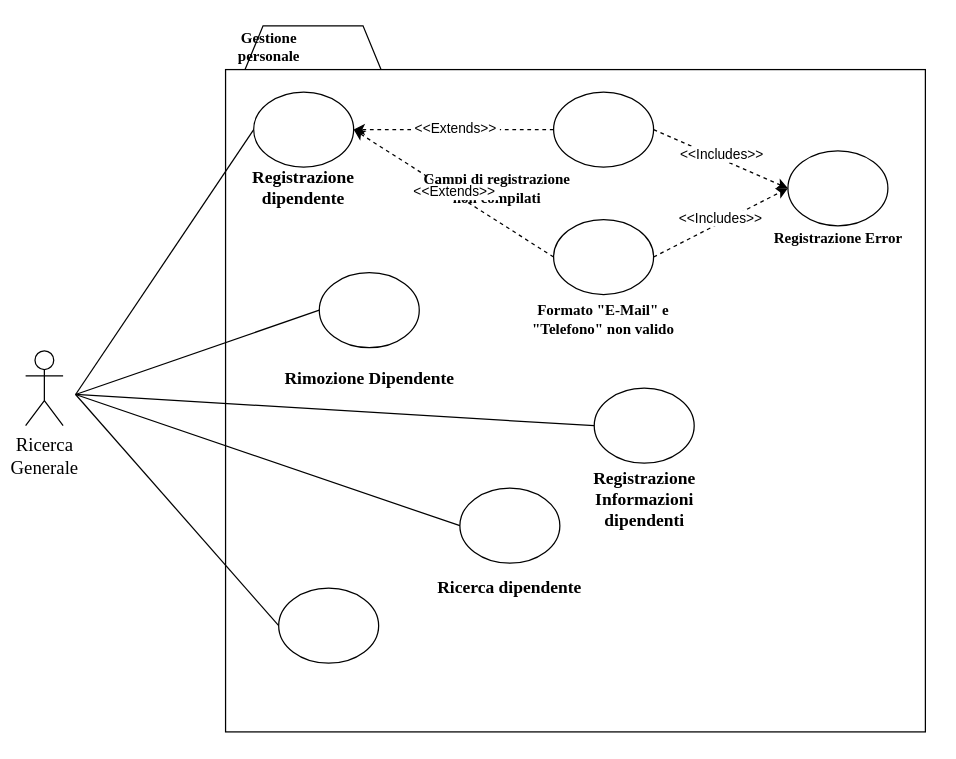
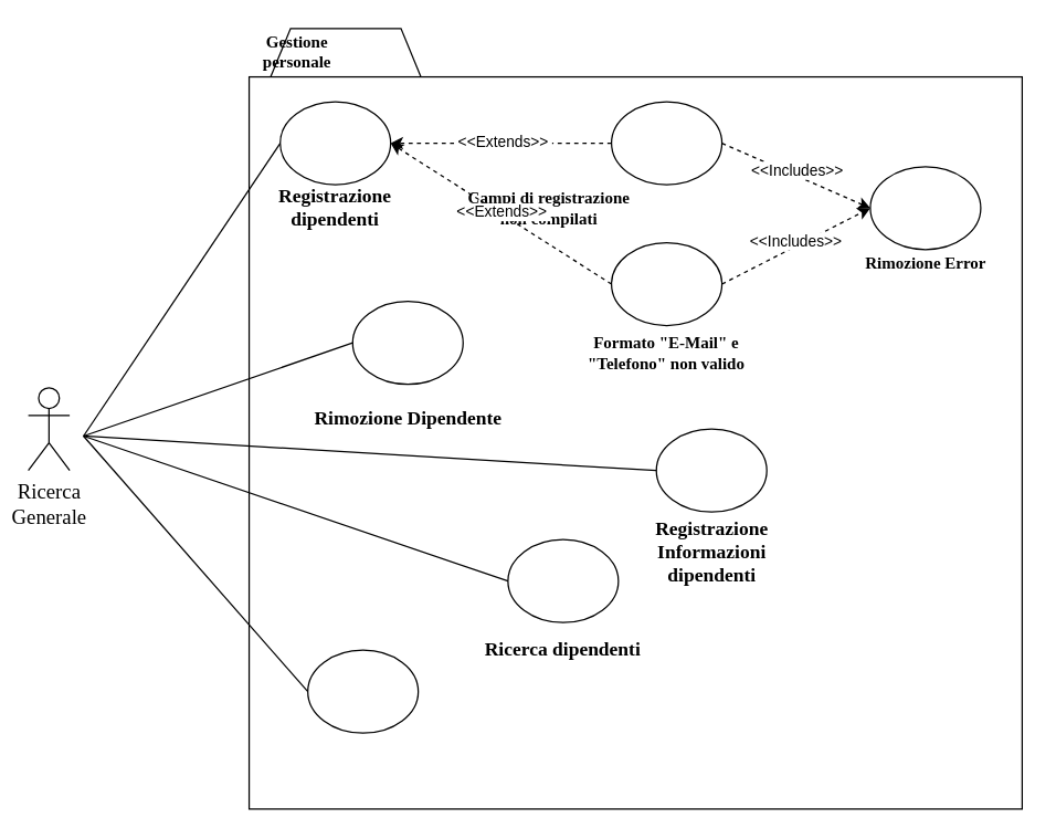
  <mxCell id="0" />
  <mxCell id="1" parent="0" />
  <mxCell id="2" value="" style="shape=hexagon;perimeter=hexagonPerimeter2;whiteSpace=wrap;html=1;fixedSize=1;" parent="1" vertex="1"><mxGeometry x="190" y="20" width="120" height="97" as="geometry" /></mxCell>
  <mxCell id="3" value="" style="rounded=0;whiteSpace=wrap;html=1;" parent="1" vertex="1"><mxGeometry x="180" y="55" width="560" height="530" as="geometry" /></mxCell>
- <mxCell id="4" value="&lt;div&gt;&lt;font face=&quot;Times New Roman&quot;&gt;&lt;span style=&quot;font-size: 14px&quot;&gt;&lt;b&gt;Ricerca dipendente&lt;/b&gt;&lt;/span&gt;&lt;/font&gt;&lt;/div&gt;" style="text;html=1;strokeColor=none;fillColor=none;align=center;verticalAlign=middle;whiteSpace=wrap;rounded=0;" parent="1" vertex="1"><mxGeometry x="335" y="460" width="145" height="20" as="geometry" /></mxCell>
+ <mxCell id="4" value="&lt;div&gt;&lt;font face=&quot;Times New Roman&quot;&gt;&lt;span style=&quot;font-size: 14px&quot;&gt;&lt;b&gt;Ricerca dipendenti&lt;/b&gt;&lt;/span&gt;&lt;/font&gt;&lt;/div&gt;" style="text;html=1;strokeColor=none;fillColor=none;align=center;verticalAlign=middle;whiteSpace=wrap;rounded=0;" parent="1" vertex="1"><mxGeometry x="335" y="460" width="145" height="20" as="geometry" /></mxCell>
  <mxCell id="5" value="&lt;div align=&quot;center&quot;&gt;&lt;font face=&quot;Times New Roman&quot;&gt;&lt;b&gt;Gestione&lt;/b&gt;&lt;/font&gt;&lt;/div&gt;&lt;div align=&quot;center&quot;&gt;&lt;font face=&quot;Times New Roman&quot;&gt;&lt;b&gt;personale&lt;/b&gt;&lt;/font&gt;&lt;/div&gt;" style="text;html=1;strokeColor=none;fillColor=none;align=center;verticalAlign=middle;whiteSpace=wrap;rounded=0;" parent="1" vertex="1"><mxGeometry x="195" y="27" width="40" height="20" as="geometry" /></mxCell>
  <mxCell id="6" value="&lt;div&gt;&lt;br&gt;&lt;/div&gt;&lt;div&gt;&lt;br&gt;&lt;/div&gt;&lt;div&gt;&lt;br&gt;&lt;/div&gt;&lt;div&gt;&lt;br&gt;&lt;/div&gt;&lt;div&gt;&lt;br&gt;&lt;/div&gt;&lt;div&gt;&lt;br&gt;&lt;/div&gt;" style="ellipse;whiteSpace=wrap;html=1;" parent="1" vertex="1"><mxGeometry x="475" y="310" width="80" height="60" as="geometry" /></mxCell>
  <mxCell id="7" value="&lt;div&gt;&lt;br&gt;&lt;/div&gt;&lt;div&gt;&lt;br&gt;&lt;/div&gt;&lt;div&gt;&lt;br&gt;&lt;/div&gt;&lt;div&gt;&lt;br&gt;&lt;/div&gt;&lt;div&gt;&lt;br&gt;&lt;/div&gt;&lt;div&gt;&lt;br&gt;&lt;/div&gt;" style="ellipse;whiteSpace=wrap;html=1;" parent="1" vertex="1"><mxGeometry x="222.5" y="470" width="80" height="60" as="geometry" /></mxCell>
  <mxCell id="8" value="&lt;div&gt;&lt;br&gt;&lt;/div&gt;&lt;div&gt;&lt;br&gt;&lt;/div&gt;&lt;div&gt;&lt;br&gt;&lt;/div&gt;&lt;div&gt;&lt;br&gt;&lt;/div&gt;&lt;div&gt;&lt;br&gt;&lt;/div&gt;&lt;div&gt;&lt;br&gt;&lt;/div&gt;" style="ellipse;whiteSpace=wrap;html=1;" parent="1" vertex="1"><mxGeometry x="367.5" y="390" width="80" height="60" as="geometry" /></mxCell>
  <mxCell id="9" value="" style="endArrow=none;html=1;entryX=0;entryY=0.5;entryDx=0;entryDy=0;exitX=1;exitY=0.333;exitDx=0;exitDy=0;exitPerimeter=0;" parent="1" target="20" edge="1"><mxGeometry width="50" height="50" relative="1" as="geometry"><mxPoint x="60" y="315" as="sourcePoint" /><mxPoint x="270" y="100" as="targetPoint" /></mxGeometry></mxCell>
  <mxCell id="10" value="" style="endArrow=none;html=1;entryX=0;entryY=0.5;entryDx=0;entryDy=0;exitX=1;exitY=0.333;exitDx=0;exitDy=0;exitPerimeter=0;" parent="1" target="6" edge="1"><mxGeometry width="50" height="50" relative="1" as="geometry"><mxPoint x="60" y="315" as="sourcePoint" /><mxPoint x="310" y="300" as="targetPoint" /></mxGeometry></mxCell>
  <mxCell id="11" value="&lt;font face=&quot;Times New Roman&quot;&gt;&lt;span style=&quot;font-size: 14px&quot;&gt;&lt;b&gt;Rimozione Dipendente&lt;/b&gt;&lt;/span&gt;&lt;/font&gt;" style="text;html=1;strokeColor=none;fillColor=none;align=center;verticalAlign=middle;whiteSpace=wrap;rounded=0;" parent="1" vertex="1"><mxGeometry x="222.5" y="292.5" width="145" height="20" as="geometry" /></mxCell>
- <mxCell id="12" value="&lt;font face=&quot;Times New Roman&quot;&gt;&lt;span style=&quot;font-size: 14px&quot;&gt;&lt;b&gt;Registrazione&lt;br&gt;dipendente&lt;br&gt;&lt;/b&gt;&lt;/span&gt;&lt;/font&gt;" style="text;html=1;strokeColor=none;fillColor=none;align=center;verticalAlign=middle;whiteSpace=wrap;rounded=0;" parent="1" vertex="1"><mxGeometry x="170" y="140" width="145" height="20" as="geometry" /></mxCell>
+ <mxCell id="12" value="&lt;font face=&quot;Times New Roman&quot;&gt;&lt;span style=&quot;font-size: 14px&quot;&gt;&lt;b&gt;Registrazione&lt;br&gt;dipendenti&lt;br&gt;&lt;/b&gt;&lt;/span&gt;&lt;/font&gt;" style="text;html=1;strokeColor=none;fillColor=none;align=center;verticalAlign=middle;whiteSpace=wrap;rounded=0;" parent="1" vertex="1"><mxGeometry x="170" y="140" width="145" height="20" as="geometry" /></mxCell>
  <mxCell id="13" value="&lt;font face=&quot;Times New Roman&quot;&gt;&lt;span style=&quot;font-size: 14px&quot;&gt;&lt;b&gt;Registrazione Informazioni dipendenti&lt;/b&gt;&lt;/span&gt;&lt;/font&gt;" style="text;html=1;strokeColor=none;fillColor=none;align=center;verticalAlign=middle;whiteSpace=wrap;rounded=0;" parent="1" vertex="1"><mxGeometry x="442.5" y="390" width="145" height="20" as="geometry" /></mxCell>
  <mxCell id="14" value="&lt;div&gt;&lt;br&gt;&lt;/div&gt;&lt;div&gt;&lt;br&gt;&lt;/div&gt;&lt;div&gt;&lt;br&gt;&lt;/div&gt;&lt;div&gt;&lt;br&gt;&lt;/div&gt;&lt;div&gt;&lt;br&gt;&lt;/div&gt;&lt;div&gt;&lt;br&gt;&lt;/div&gt;" style="ellipse;whiteSpace=wrap;html=1;" parent="1" vertex="1"><mxGeometry x="255" y="217.5" width="80" height="60" as="geometry" /></mxCell>
  <mxCell id="15" value="" style="endArrow=none;html=1;exitX=0;exitY=0.5;exitDx=0;exitDy=0;entryX=1;entryY=0.333;entryDx=0;entryDy=0;entryPerimeter=0;" parent="1" source="14" edge="1"><mxGeometry width="50" height="50" relative="1" as="geometry"><mxPoint x="350" y="270" as="sourcePoint" /><mxPoint x="60" y="315" as="targetPoint" /></mxGeometry></mxCell>
  <mxCell id="16" value="" style="endArrow=none;html=1;exitX=1;exitY=0.333;exitDx=0;exitDy=0;entryX=0;entryY=0.5;entryDx=0;entryDy=0;exitPerimeter=0;" parent="1" target="8" edge="1"><mxGeometry width="50" height="50" relative="1" as="geometry"><mxPoint x="60" y="315" as="sourcePoint" /><mxPoint x="430" y="360" as="targetPoint" /></mxGeometry></mxCell>
  <mxCell id="17" value="" style="endArrow=none;html=1;entryX=0;entryY=0.5;entryDx=0;entryDy=0;exitX=1;exitY=0.333;exitDx=0;exitDy=0;exitPerimeter=0;" parent="1" target="7" edge="1"><mxGeometry width="50" height="50" relative="1" as="geometry"><mxPoint x="60" y="315" as="sourcePoint" /><mxPoint x="430" y="360" as="targetPoint" /></mxGeometry></mxCell>
  <mxCell id="18" value="c" style="endArrow=classic;html=1;dashed=1;entryX=1;entryY=0.5;entryDx=0;entryDy=0;exitX=0;exitY=0.5;exitDx=0;exitDy=0;" parent="1" source="21" target="20" edge="1"><mxGeometry width="50" height="50" relative="1" as="geometry"><mxPoint x="490" y="99.5" as="sourcePoint" /><mxPoint x="360" y="99.5" as="targetPoint" /></mxGeometry></mxCell>
  <mxCell id="19" value="&amp;nbsp;&amp;lt;&amp;lt;Extends&amp;gt;&amp;gt;&amp;nbsp;" style="edgeLabel;html=1;align=center;verticalAlign=middle;resizable=0;points=[];" parent="18" vertex="1" connectable="0"><mxGeometry x="-0.013" y="1" relative="1" as="geometry"><mxPoint y="-3" as="offset" /></mxGeometry></mxCell>
  <mxCell id="20" value="&lt;div&gt;&lt;br&gt;&lt;/div&gt;&lt;div&gt;&lt;br&gt;&lt;/div&gt;&lt;div&gt;&lt;br&gt;&lt;/div&gt;&lt;div&gt;&lt;br&gt;&lt;/div&gt;&lt;div&gt;&lt;br&gt;&lt;/div&gt;&lt;div&gt;&lt;br&gt;&lt;/div&gt;" style="ellipse;whiteSpace=wrap;html=1;" parent="1" vertex="1"><mxGeometry x="202.5" y="73" width="80" height="60" as="geometry" /></mxCell>
  <mxCell id="21" value="&lt;div&gt;&lt;br&gt;&lt;/div&gt;&lt;div&gt;&lt;br&gt;&lt;/div&gt;&lt;div&gt;&lt;br&gt;&lt;/div&gt;&lt;div&gt;&lt;br&gt;&lt;/div&gt;&lt;div&gt;&lt;br&gt;&lt;/div&gt;&lt;div&gt;&lt;br&gt;&lt;/div&gt;" style="ellipse;whiteSpace=wrap;html=1;" parent="1" vertex="1"><mxGeometry x="442.5" y="73" width="80" height="60" as="geometry" /></mxCell>
  <mxCell id="22" value="&lt;div&gt;&lt;b&gt;&lt;font face=&quot;Times New Roman&quot;&gt;Campi di registrazione&lt;/font&gt;&lt;/b&gt;&lt;/div&gt;&lt;div&gt;&lt;b&gt;&lt;font face=&quot;Times New Roman&quot;&gt;non compilat&lt;/font&gt;&lt;font face=&quot;Times New Roman&quot;&gt;i&lt;/font&gt;&lt;br&gt;&lt;/b&gt;&lt;/div&gt;" style="text;html=1;strokeColor=none;fillColor=none;align=center;verticalAlign=middle;whiteSpace=wrap;rounded=0;" parent="1" vertex="1"><mxGeometry x="325" y="140" width="145" height="20" as="geometry" /></mxCell>
  <mxCell id="23" value="&lt;font face=&quot;Times New Roman&quot; style=&quot;font-size: 15px&quot;&gt;Ricerca &lt;br&gt;Generale&lt;/font&gt;" style="shape=umlActor;verticalLabelPosition=bottom;verticalAlign=top;html=1;outlineConnect=0;" parent="1" vertex="1"><mxGeometry x="20" y="280" width="30" height="60" as="geometry" /></mxCell>
  <mxCell id="24" value="" style="endArrow=classic;html=1;dashed=1;entryX=1;entryY=0.5;entryDx=0;entryDy=0;exitX=0;exitY=0.5;exitDx=0;exitDy=0;" parent="1" source="26" target="20" edge="1"><mxGeometry width="50" height="50" relative="1" as="geometry"><mxPoint x="497.5" y="211.5" as="sourcePoint" /><mxPoint x="290" y="215" as="targetPoint" /></mxGeometry></mxCell>
  <mxCell id="25" value="&amp;nbsp;&amp;lt;&amp;lt;Extends&amp;gt;&amp;gt;&amp;nbsp;" style="edgeLabel;html=1;align=center;verticalAlign=middle;resizable=0;points=[];" parent="24" vertex="1" connectable="0"><mxGeometry x="-0.013" y="1" relative="1" as="geometry"><mxPoint y="-3" as="offset" /></mxGeometry></mxCell>
  <mxCell id="26" value="&lt;div&gt;&lt;br&gt;&lt;/div&gt;&lt;div&gt;&lt;br&gt;&lt;/div&gt;&lt;div&gt;&lt;br&gt;&lt;/div&gt;&lt;div&gt;&lt;br&gt;&lt;/div&gt;&lt;div&gt;&lt;br&gt;&lt;/div&gt;&lt;div&gt;&lt;br&gt;&lt;/div&gt;" style="ellipse;whiteSpace=wrap;html=1;" parent="1" vertex="1"><mxGeometry x="442.5" y="175" width="80" height="60" as="geometry" /></mxCell>
  <mxCell id="27" value="&lt;font face=&quot;Times New Roman&quot;&gt;&lt;b&gt;Formato &quot;E-Mail&quot; e &quot;Telefono&quot; non valido&lt;/b&gt;&lt;/font&gt;" style="text;html=1;strokeColor=none;fillColor=none;align=center;verticalAlign=middle;whiteSpace=wrap;rounded=0;" parent="1" vertex="1"><mxGeometry x="410" y="245" width="145" height="20" as="geometry" /></mxCell>
  <mxCell id="28" value="&lt;div&gt;&lt;br&gt;&lt;/div&gt;&lt;div&gt;&lt;br&gt;&lt;/div&gt;&lt;div&gt;&lt;br&gt;&lt;/div&gt;&lt;div&gt;&lt;br&gt;&lt;/div&gt;&lt;div&gt;&lt;br&gt;&lt;/div&gt;&lt;div&gt;&lt;br&gt;&lt;/div&gt;" style="ellipse;whiteSpace=wrap;html=1;" parent="1" vertex="1"><mxGeometry x="630" y="120" width="80" height="60" as="geometry" /></mxCell>
- <mxCell id="29" value="&lt;font face=&quot;Times New Roman&quot;&gt;&lt;b&gt;Registrazione Error&lt;/b&gt;&lt;/font&gt;" style="text;html=1;strokeColor=none;fillColor=none;align=center;verticalAlign=middle;whiteSpace=wrap;rounded=0;" parent="1" vertex="1"><mxGeometry x="597.5" y="180" width="145" height="20" as="geometry" /></mxCell>
+ <mxCell id="29" value="&lt;font face=&quot;Times New Roman&quot;&gt;&lt;b&gt;Rimozione Error&lt;/b&gt;&lt;/font&gt;" style="text;html=1;strokeColor=none;fillColor=none;align=center;verticalAlign=middle;whiteSpace=wrap;rounded=0;" parent="1" vertex="1"><mxGeometry x="597.5" y="180" width="145" height="20" as="geometry" /></mxCell>
  <mxCell id="30" value="" style="endArrow=classic;html=1;dashed=1;entryX=0;entryY=0.5;entryDx=0;entryDy=0;exitX=1;exitY=0.5;exitDx=0;exitDy=0;" parent="1" source="21" target="28" edge="1"><mxGeometry width="50" height="50" relative="1" as="geometry"><mxPoint x="700" y="330" as="sourcePoint" /><mxPoint x="540" y="330" as="targetPoint" /></mxGeometry></mxCell>
  <mxCell id="31" value="&amp;nbsp;&amp;lt;&amp;lt;Includes&amp;gt;&amp;gt;&amp;nbsp;" style="edgeLabel;html=1;align=center;verticalAlign=middle;resizable=0;points=[];" parent="30" vertex="1" connectable="0"><mxGeometry x="-0.013" y="1" relative="1" as="geometry"><mxPoint y="-3" as="offset" /></mxGeometry></mxCell>
  <mxCell id="32" value="" style="endArrow=classic;html=1;dashed=1;entryX=0;entryY=0.5;entryDx=0;entryDy=0;exitX=1;exitY=0.5;exitDx=0;exitDy=0;" parent="1" source="26" edge="1" target="28"><mxGeometry width="50" height="50" relative="1" as="geometry"><mxPoint x="522.5" y="103" as="sourcePoint" /><mxPoint x="610" y="170" as="targetPoint" /></mxGeometry></mxCell>
  <mxCell id="33" value="&amp;nbsp;&amp;lt;&amp;lt;Includes&amp;gt;&amp;gt;&amp;nbsp;" style="edgeLabel;html=1;align=center;verticalAlign=middle;resizable=0;points=[];" parent="32" vertex="1" connectable="0"><mxGeometry x="-0.013" y="1" relative="1" as="geometry"><mxPoint y="-3" as="offset" /></mxGeometry></mxCell>
